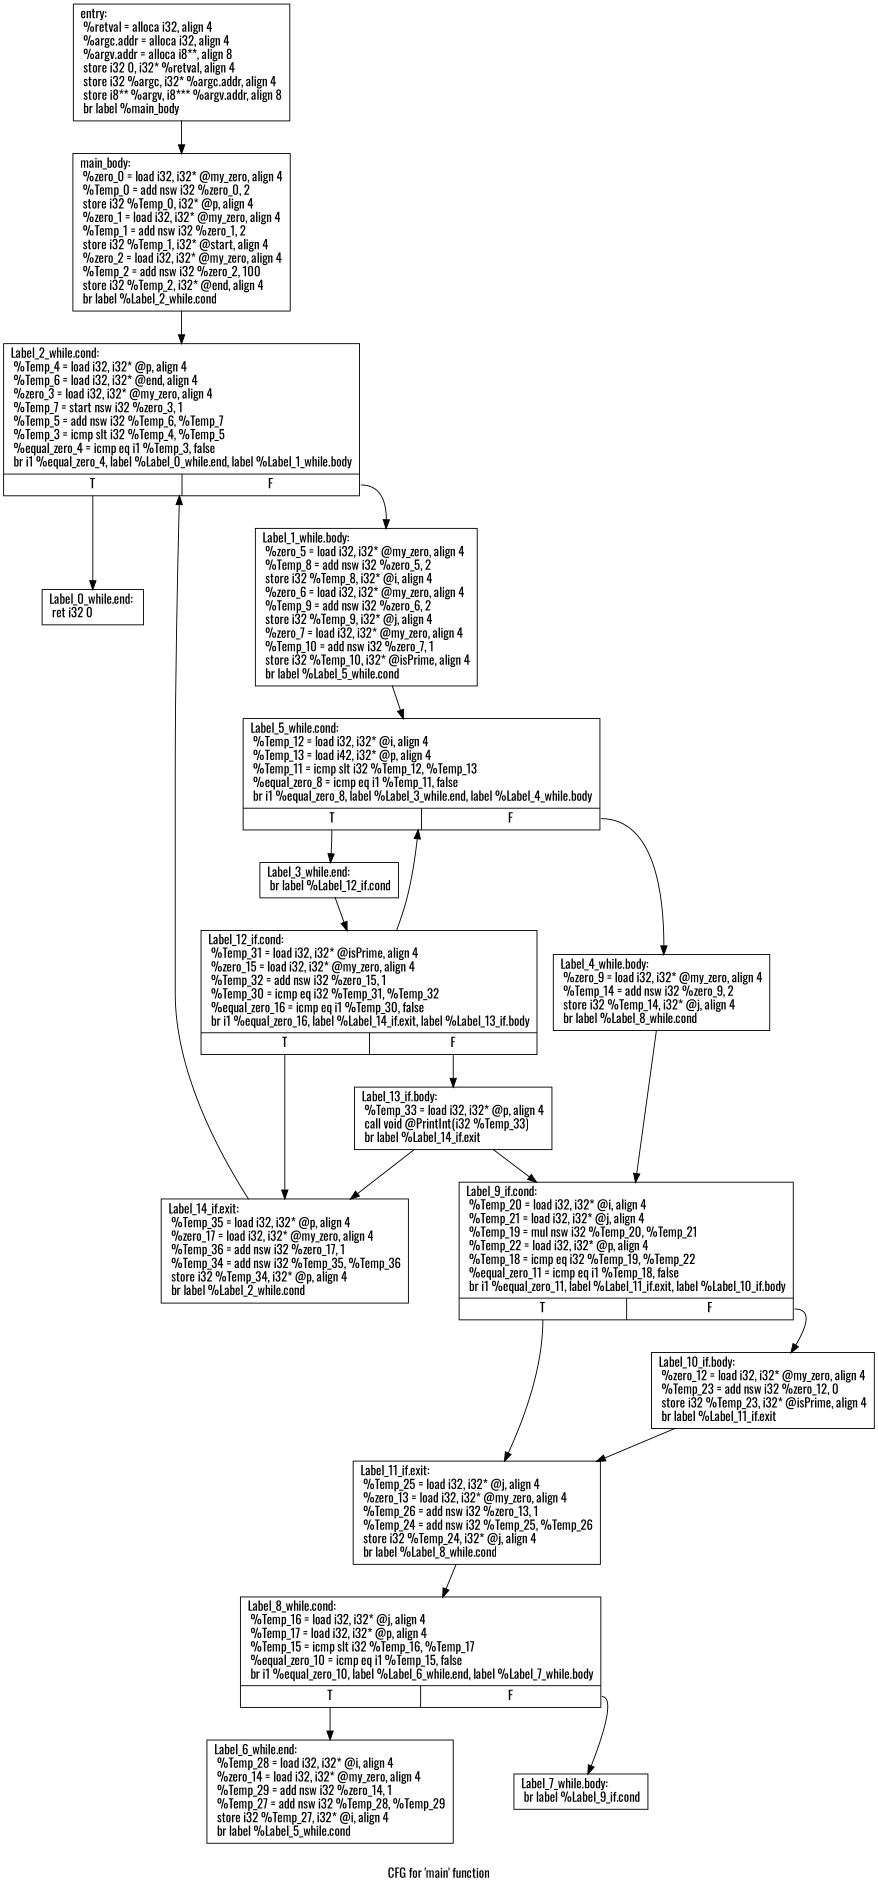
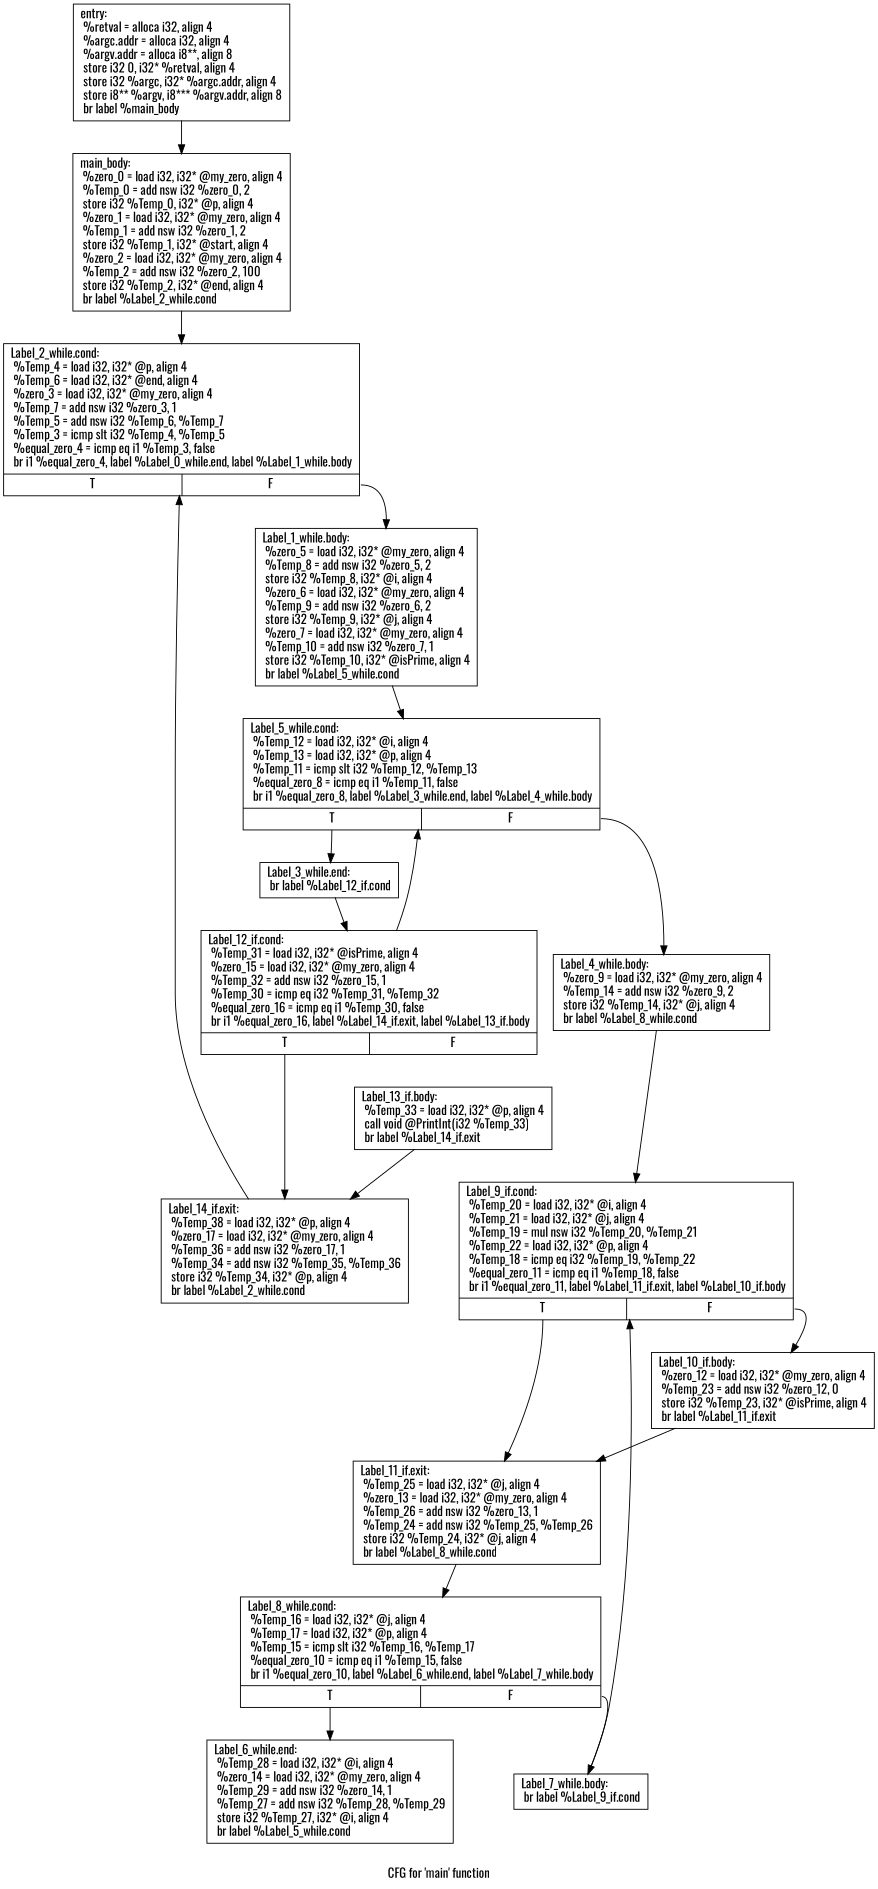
  digraph {
    fontname=Oswald
    label="CFG for 'main' function"
    node [fontname=Oswald shape=record]
    edge [fontname=Oswald]
    n1 [label="{entry:\l  %retval = alloca i32, align 4\l  %argc.addr = alloca i32, align 4\l  %argv.addr = alloca i8**, align 8\l  store i32 0, i32* %retval, align 4\l  store i32 %argc, i32* %argc.addr, align 4\l  store i8** %argv, i8*** %argv.addr, align 8\l  br label %main_body\l}"]
    n2 [label="{main_body:                                        \l  %zero_0 = load i32, i32* @my_zero, align 4\l  %Temp_0 = add nsw i32 %zero_0, 2\l  store i32 %Temp_0, i32* @p, align 4\l  %zero_1 = load i32, i32* @my_zero, align 4\l  %Temp_1 = add nsw i32 %zero_1, 2\l  store i32 %Temp_1, i32* @start, align 4\l  %zero_2 = load i32, i32* @my_zero, align 4\l  %Temp_2 = add nsw i32 %zero_2, 100\l  store i32 %Temp_2, i32* @end, align 4\l  br label %Label_2_while.cond\l}"]
-   n3 [label="{Label_2_while.cond:                               \l  %Temp_4 = load i32, i32* @p, align 4\l  %Temp_6 = load i32, i32* @end, align 4\l  %zero_3 = load i32, i32* @my_zero, align 4\l  %Temp_7 = start nsw i32 %zero_3, 1\l  %Temp_5 = add nsw i32 %Temp_6, %Temp_7\l  %Temp_3 = icmp slt i32 %Temp_4, %Temp_5\l  %equal_zero_4 = icmp eq i1 %Temp_3, false\l  br i1 %equal_zero_4, label %Label_0_while.end, label %Label_1_while.body\l|{<s0>T|<s1>F}}"]
-   n4 [label="{Label_0_while.end:                                \l  ret i32 0\l}"]
+   n3 [label="{Label_2_while.cond:                               \l  %Temp_4 = load i32, i32* @p, align 4\l  %Temp_6 = load i32, i32* @end, align 4\l  %zero_3 = load i32, i32* @my_zero, align 4\l  %Temp_7 = add nsw i32 %zero_3, 1\l  %Temp_5 = add nsw i32 %Temp_6, %Temp_7\l  %Temp_3 = icmp slt i32 %Temp_4, %Temp_5\l  %equal_zero_4 = icmp eq i1 %Temp_3, false\l  br i1 %equal_zero_4, label %Label_0_while.end, label %Label_1_while.body\l|{<s0>T|<s1>F}}"]
    n5 [label="{Label_1_while.body:                               \l  %zero_5 = load i32, i32* @my_zero, align 4\l  %Temp_8 = add nsw i32 %zero_5, 2\l  store i32 %Temp_8, i32* @i, align 4\l  %zero_6 = load i32, i32* @my_zero, align 4\l  %Temp_9 = add nsw i32 %zero_6, 2\l  store i32 %Temp_9, i32* @j, align 4\l  %zero_7 = load i32, i32* @my_zero, align 4\l  %Temp_10 = add nsw i32 %zero_7, 1\l  store i32 %Temp_10, i32* @isPrime, align 4\l  br label %Label_5_while.cond\l}"]
-   n6 [label="{Label_5_while.cond:                               \l  %Temp_12 = load i32, i32* @i, align 4\l  %Temp_13 = load i42, i32* @p, align 4\l  %Temp_11 = icmp slt i32 %Temp_12, %Temp_13\l  %equal_zero_8 = icmp eq i1 %Temp_11, false\l  br i1 %equal_zero_8, label %Label_3_while.end, label %Label_4_while.body\l|{<s0>T|<s1>F}}"]
+   n6 [label="{Label_5_while.cond:                               \l  %Temp_12 = load i32, i32* @i, align 4\l  %Temp_13 = load i32, i32* @p, align 4\l  %Temp_11 = icmp slt i32 %Temp_12, %Temp_13\l  %equal_zero_8 = icmp eq i1 %Temp_11, false\l  br i1 %equal_zero_8, label %Label_3_while.end, label %Label_4_while.body\l|{<s0>T|<s1>F}}"]
    n7 [label="{Label_3_while.end:                                \l  br label %Label_12_if.cond\l}"]
    n8 [label="{Label_4_while.body:                               \l  %zero_9 = load i32, i32* @my_zero, align 4\l  %Temp_14 = add nsw i32 %zero_9, 2\l  store i32 %Temp_14, i32* @j, align 4\l  br label %Label_8_while.cond\l}"]
    n9 [label="{Label_12_if.cond:                                 \l  %Temp_31 = load i32, i32* @isPrime, align 4\l  %zero_15 = load i32, i32* @my_zero, align 4\l  %Temp_32 = add nsw i32 %zero_15, 1\l  %Temp_30 = icmp eq i32 %Temp_31, %Temp_32\l  %equal_zero_16 = icmp eq i1 %Temp_30, false\l  br i1 %equal_zero_16, label %Label_14_if.exit, label %Label_13_if.body\l|{<s0>T|<s1>F}}"]
    n10 [label="{Label_9_if.cond:                                  \l  %Temp_20 = load i32, i32* @i, align 4\l  %Temp_21 = load i32, i32* @j, align 4\l  %Temp_19 = mul nsw i32 %Temp_20, %Temp_21\l  %Temp_22 = load i32, i32* @p, align 4\l  %Temp_18 = icmp eq i32 %Temp_19, %Temp_22\l  %equal_zero_11 = icmp eq i1 %Temp_18, false\l  br i1 %equal_zero_11, label %Label_11_if.exit, label %Label_10_if.body\l|{<s0>T|<s1>F}}"]
-   n11 [label="{Label_14_if.exit:                                 \l  %Temp_35 = load i32, i32* @p, align 4\l  %zero_17 = load i32, i32* @my_zero, align 4\l  %Temp_36 = add nsw i32 %zero_17, 1\l  %Temp_34 = add nsw i32 %Temp_35, %Temp_36\l  store i32 %Temp_34, i32* @p, align 4\l  br label %Label_2_while.cond\l}"]
+   n11 [label="{Label_14_if.exit:                                 \l  %Temp_38 = load i32, i32* @p, align 4\l  %zero_17 = load i32, i32* @my_zero, align 4\l  %Temp_36 = add nsw i32 %zero_17, 1\l  %Temp_34 = add nsw i32 %Temp_35, %Temp_36\l  store i32 %Temp_34, i32* @p, align 4\l  br label %Label_2_while.cond\l}"]
    n12 [label="{Label_13_if.body:                                 \l  %Temp_33 = load i32, i32* @p, align 4\l  call void @PrintInt(i32 %Temp_33)\l  br label %Label_14_if.exit\l}"]
    n13 [label="{Label_8_while.cond:                               \l  %Temp_16 = load i32, i32* @j, align 4\l  %Temp_17 = load i32, i32* @p, align 4\l  %Temp_15 = icmp slt i32 %Temp_16, %Temp_17\l  %equal_zero_10 = icmp eq i1 %Temp_15, false\l  br i1 %equal_zero_10, label %Label_6_while.end, label %Label_7_while.body\l|{<s0>T|<s1>F}}"]
    n14 [label="{Label_6_while.end:                                \l  %Temp_28 = load i32, i32* @i, align 4\l  %zero_14 = load i32, i32* @my_zero, align 4\l  %Temp_29 = add nsw i32 %zero_14, 1\l  %Temp_27 = add nsw i32 %Temp_28, %Temp_29\l  store i32 %Temp_27, i32* @i, align 4\l  br label %Label_5_while.cond\l}"]
    n15 [label="{Label_7_while.body:                               \l  br label %Label_9_if.cond\l}"]
    n16 [label="{Label_11_if.exit:                                 \l  %Temp_25 = load i32, i32* @j, align 4\l  %zero_13 = load i32, i32* @my_zero, align 4\l  %Temp_26 = add nsw i32 %zero_13, 1\l  %Temp_24 = add nsw i32 %Temp_25, %Temp_26\l  store i32 %Temp_24, i32* @j, align 4\l  br label %Label_8_while.cond\l}"]
    n17 [label="{Label_10_if.body:                                 \l  %zero_12 = load i32, i32* @my_zero, align 4\l  %Temp_23 = add nsw i32 %zero_12, 0\l  store i32 %Temp_23, i32* @isPrime, align 4\l  br label %Label_11_if.exit\l}"]
    n1 -> n2
    n2 -> n3
-   n3 -> n4 [tailport=s0]
    n3 -> n5 [tailport=s1]
    n5 -> n6
    n6 -> n7 [tailport=s0]
    n6 -> n8 [tailport=s1]
    n7 -> n9
    n8 -> n10
    n9 -> n6
    n9 -> n11 [tailport=s0]
-   n9 -> n12 [tailport=s1]
    n10 -> n16 [tailport=s0]
    n10 -> n17 [tailport=s1]
    n11 -> n3
    n12 -> n11
    n13 -> n14 [tailport=s0]
    n13 -> n15 [tailport=s1]
-   n12 -> n10
+   n15 -> n10
    n16 -> n13
    n17 -> n16
  }
